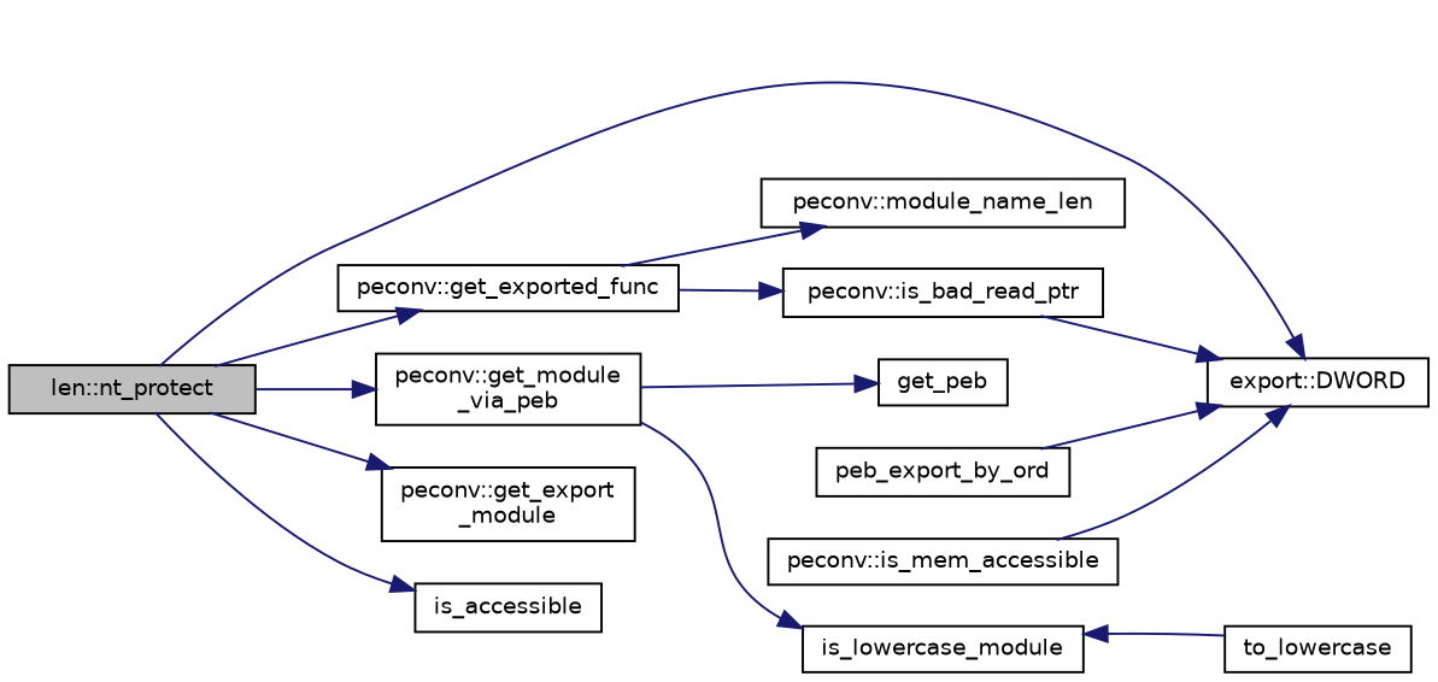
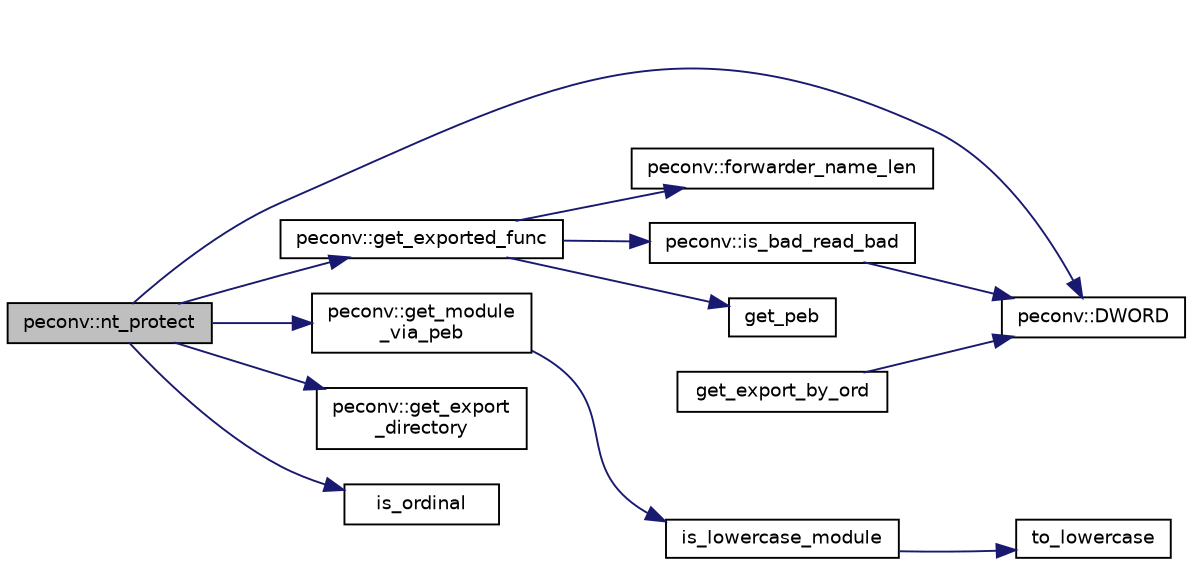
  digraph {
    rankdir=LR
    node [color=black fillcolor=white fontname=Helvetica fontsize=10 shape=record style=filled]
    edge [color=midnightblue fontname=Helvetica fontsize=10 labelfontname=Helvetica labelfontsize=10 style=solid]
-   n1 [fillcolor=grey75 fontcolor=black height=0.2 label="len::nt_protect" width=0.4]
-   n2 [height=0.2 label="export::DWORD" width=0.4]
+   n1 [fillcolor=grey75 fontcolor=black height=0.2 label="peconv::nt_protect" width=0.4]
+   n2 [height=0.2 label="peconv::DWORD" width=0.4]
    n3 [height=0.2 label="peconv::get_exported_func" width=0.4]
    n4 [height=0.2 label="peconv::get_module\l_via_peb" width=0.4]
-   n5 [height=0.2 label="peconv::get_export\l_module" width=0.4]
-   n6 [height=0.2 label=is_accessible width=0.4]
-   n7 [height=0.2 label="peconv::module_name_len" width=0.4]
-   n8 [height=0.2 label="peconv::is_bad_read_ptr" width=0.4]
+   n5 [height=0.2 label="peconv::get_export\l_directory" width=0.4]
+   n6 [height=0.2 label=is_ordinal width=0.4]
+   n7 [height=0.2 label="peconv::forwarder_name_len" width=0.4]
+   n8 [height=0.2 label="peconv::is_bad_read_bad" width=0.4]
    n9 [height=0.2 label=get_peb width=0.4]
    n10 [height=0.2 label=is_lowercase_module width=0.4]
-   n11 [height=0.2 label=peb_export_by_ord width=0.4]
-   n12 [height=0.2 label="peconv::is_mem_accessible" width=0.4]
+   n11 [height=0.2 label=get_export_by_ord width=0.4]
    n13 [height=0.2 label=to_lowercase width=0.4]
    n1 -> n2
    n1 -> n3
    n1 -> n4
    n1 -> n5
    n1 -> n6
    n3 -> n7
    n3 -> n8
-   n4 -> n9
+   n3 -> n9
    n4 -> n10
    n8 -> n2
-   n13 -> n10
+   n10 -> n13
    n11 -> n2
-   n12 -> n2
  }
